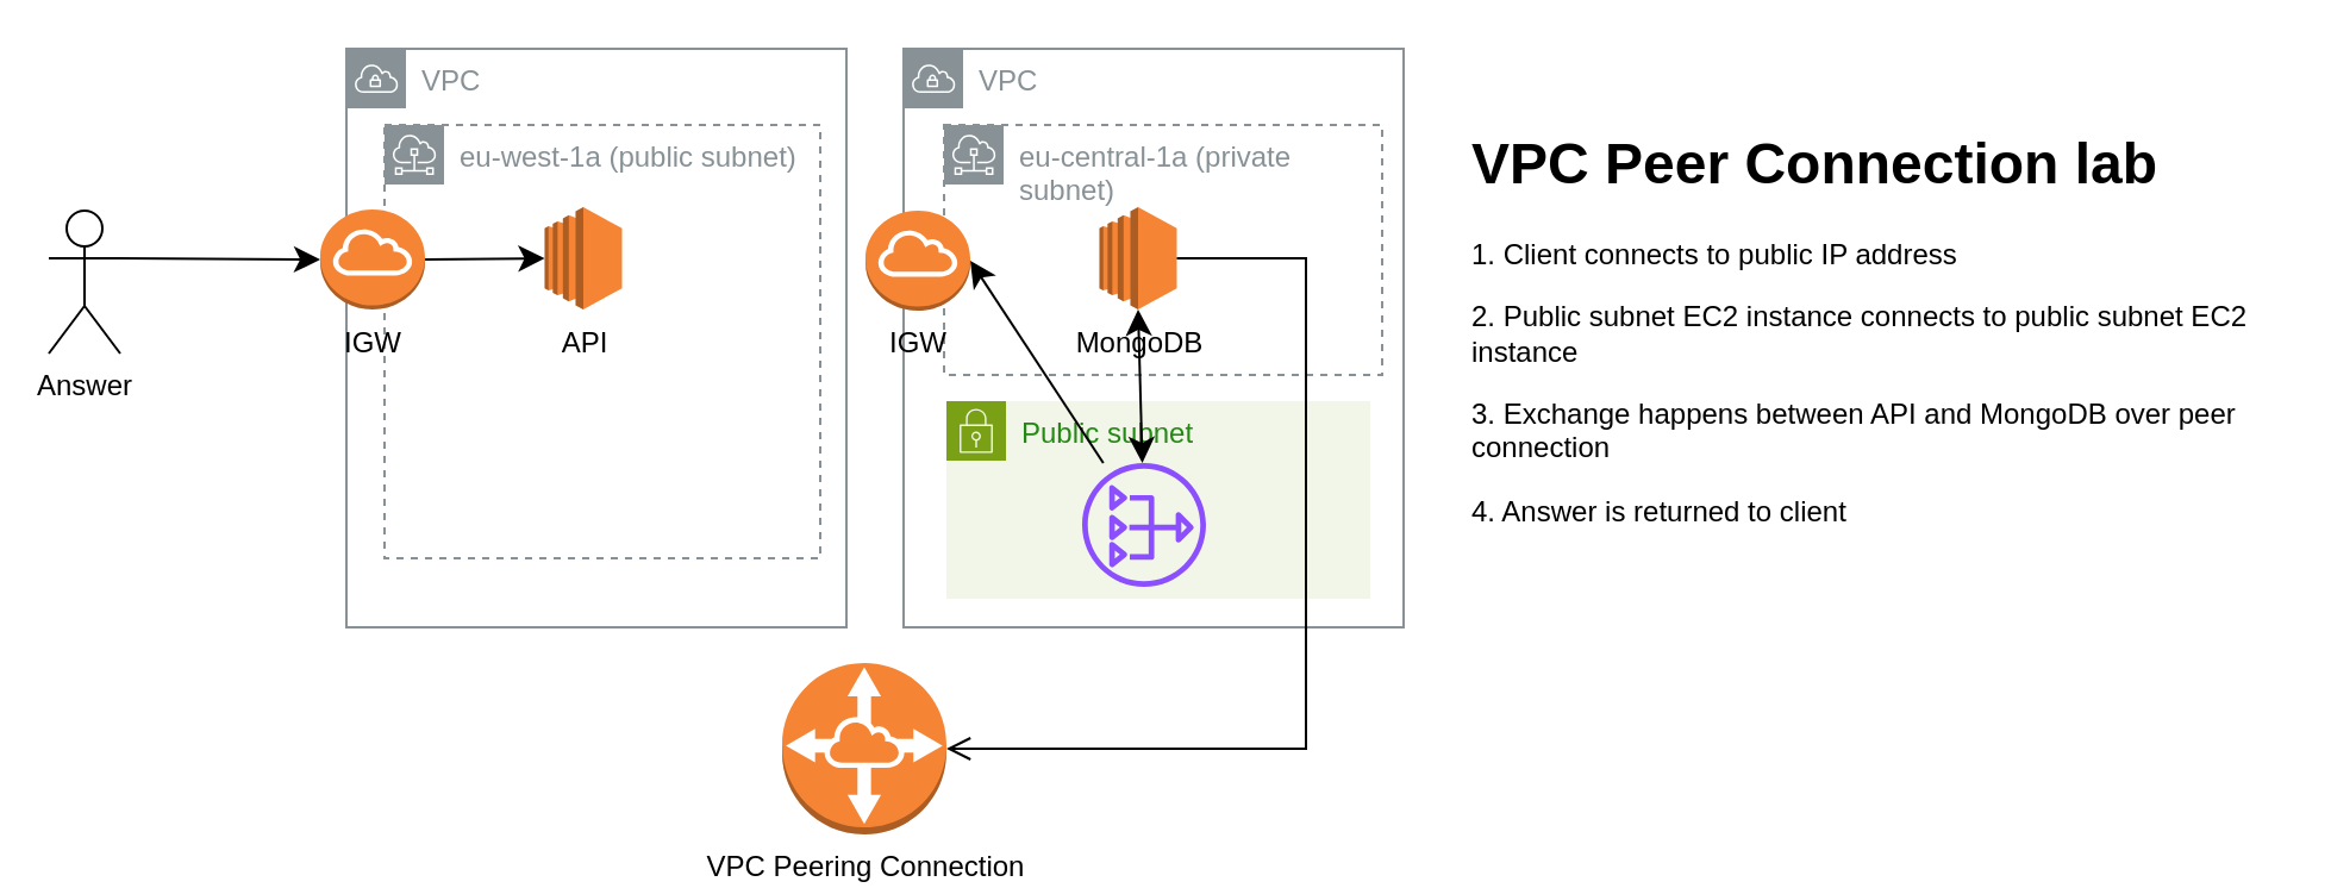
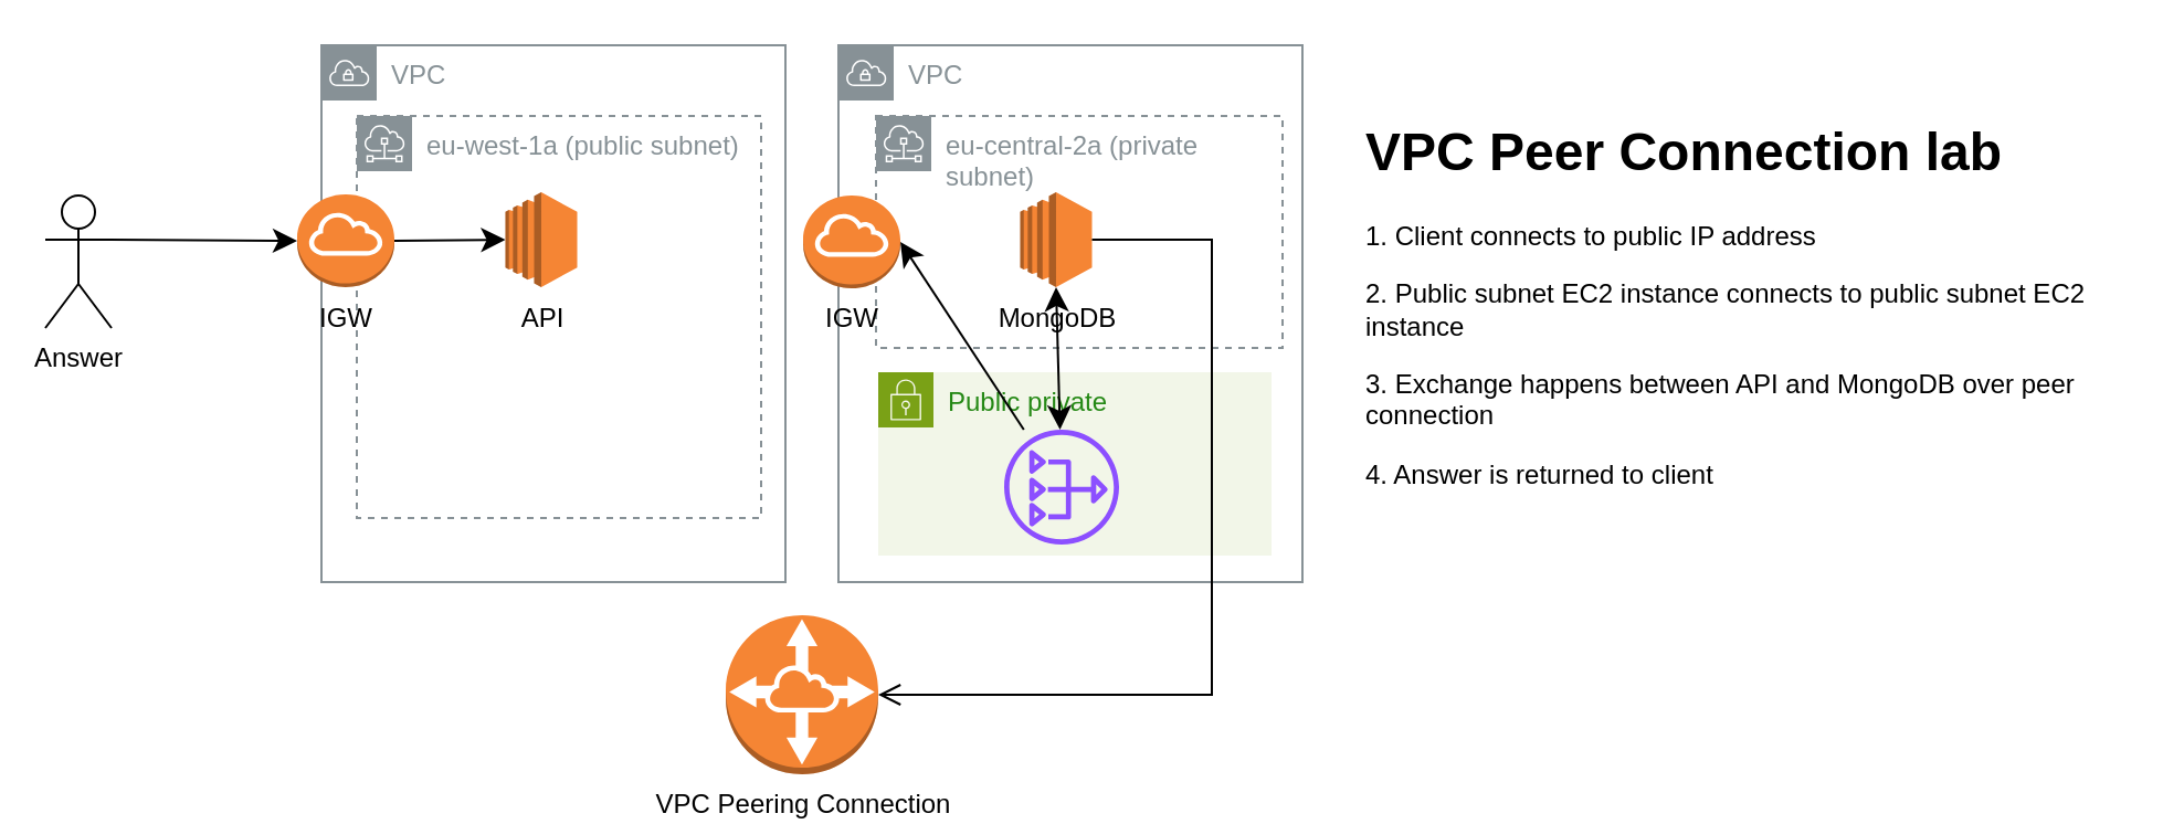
  <mxCell id="0" />
  <mxCell id="1" parent="0" />
  <mxCell id="2" value="VPC" style="sketch=0;outlineConnect=0;gradientColor=none;html=1;whiteSpace=wrap;fontSize=12;fontStyle=0;shape=mxgraph.aws4.group;grIcon=mxgraph.aws4.group_vpc;strokeColor=#879196;fillColor=none;verticalAlign=top;align=left;spacingLeft=30;fontColor=#879196;dashed=0;" parent="1" vertex="1"><mxGeometry x="379" y="20" width="210" height="243" as="geometry" /></mxCell>
- <mxCell id="3" value="eu-central-1a (private subnet)" style="sketch=0;outlineConnect=0;gradientColor=none;html=1;whiteSpace=wrap;fontSize=12;fontStyle=0;shape=mxgraph.aws4.group;grIcon=mxgraph.aws4.group_subnet;strokeColor=#879196;fillColor=none;verticalAlign=top;align=left;spacingLeft=30;fontColor=#879196;dashed=1;" parent="1" vertex="1"><mxGeometry x="396" y="52" width="184" height="105" as="geometry" /></mxCell>
+ <mxCell id="3" value="eu-central-2a (private subnet)" style="sketch=0;outlineConnect=0;gradientColor=none;html=1;whiteSpace=wrap;fontSize=12;fontStyle=0;shape=mxgraph.aws4.group;grIcon=mxgraph.aws4.group_subnet;strokeColor=#879196;fillColor=none;verticalAlign=top;align=left;spacingLeft=30;fontColor=#879196;dashed=1;" parent="1" vertex="1"><mxGeometry x="396" y="52" width="184" height="105" as="geometry" /></mxCell>
  <mxCell id="4" value="eu-west-1a (public subnet)" style="sketch=0;outlineConnect=0;gradientColor=none;html=1;whiteSpace=wrap;fontSize=12;fontStyle=0;shape=mxgraph.aws4.group;grIcon=mxgraph.aws4.group_subnet;strokeColor=#879196;fillColor=none;verticalAlign=top;align=left;spacingLeft=30;fontColor=#879196;dashed=1;" parent="1" vertex="1"><mxGeometry x="161" y="52" width="183" height="182" as="geometry" /></mxCell>
  <mxCell id="5" value="VPC" style="sketch=0;outlineConnect=0;gradientColor=none;html=1;whiteSpace=wrap;fontSize=12;fontStyle=0;shape=mxgraph.aws4.group;grIcon=mxgraph.aws4.group_vpc;strokeColor=#879196;fillColor=none;verticalAlign=top;align=left;spacingLeft=30;fontColor=#879196;dashed=0;" parent="1" vertex="1"><mxGeometry x="145" y="20" width="210" height="243" as="geometry" /></mxCell>
  <mxCell id="6" value="Answer" style="shape=umlActor;verticalLabelPosition=bottom;verticalAlign=top;html=1;outlineConnect=0;" parent="1" vertex="1"><mxGeometry x="20" y="88" width="30" height="60" as="geometry" /></mxCell>
  <mxCell id="7" value="" style="endArrow=classic;html=1;rounded=0;fontSize=12;startSize=8;endSize=8;curved=1;exitX=1;exitY=0.333;exitDx=0;exitDy=0;exitPerimeter=0;entryX=0;entryY=0.5;entryDx=0;entryDy=0;entryPerimeter=0;" parent="1" source="6" target="9" edge="1"><mxGeometry width="50" height="50" relative="1" as="geometry"><mxPoint x="77" y="99" as="sourcePoint" /><mxPoint x="98" y="100" as="targetPoint" /></mxGeometry></mxCell>
  <mxCell id="8" value="&lt;h1 style=&quot;margin-top: 0px;&quot;&gt;VPC Peer Connection lab&lt;br&gt;&lt;/h1&gt;&lt;p&gt;1. Client connects to public IP address&lt;br&gt;&lt;/p&gt;&lt;p&gt;2. Public subnet EC2 instance connects to public subnet EC2 instance&lt;br&gt;&lt;/p&gt;&lt;p&gt;3. Exchange happens between API and MongoDB over peer connection&lt;br&gt;&lt;/p&gt;&lt;p&gt;4. Answer is returned to client&lt;br&gt;&lt;/p&gt;" style="text;html=1;whiteSpace=wrap;overflow=hidden;rounded=0;" parent="1" vertex="1"><mxGeometry x="616" y="48" width="341" height="180" as="geometry" /></mxCell>
  <mxCell id="9" value="IGW" style="outlineConnect=0;dashed=0;verticalLabelPosition=bottom;verticalAlign=top;align=center;html=1;shape=mxgraph.aws3.internet_gateway;fillColor=#F58534;gradientColor=none;" parent="1" vertex="1"><mxGeometry x="134" y="87.5" width="44" height="42" as="geometry" /></mxCell>
  <mxCell id="10" value="" style="endArrow=classic;html=1;rounded=0;fontSize=12;startSize=8;endSize=8;curved=1;exitX=1;exitY=0.5;exitDx=0;exitDy=0;exitPerimeter=0;entryX=0;entryY=0.5;entryDx=0;entryDy=0;entryPerimeter=0;" parent="1" source="9" target="12" edge="1"><mxGeometry width="50" height="50" relative="1" as="geometry"><mxPoint x="118" y="272" as="sourcePoint" /><mxPoint x="247" y="98.5" as="targetPoint" /></mxGeometry></mxCell>
  <mxCell id="11" value="MongoDB" style="outlineConnect=0;dashed=0;verticalLabelPosition=bottom;verticalAlign=top;align=center;html=1;shape=mxgraph.aws3.ec2;fillColor=#F58534;gradientColor=none;" parent="1" vertex="1"><mxGeometry x="461.25" y="86.5" width="32.5" height="43" as="geometry" /></mxCell>
  <mxCell id="12" value="API" style="outlineConnect=0;dashed=0;verticalLabelPosition=bottom;verticalAlign=top;align=center;html=1;shape=mxgraph.aws3.ec2;fillColor=#F58534;gradientColor=none;" parent="1" vertex="1"><mxGeometry x="228.25" y="86.5" width="32.5" height="43" as="geometry" /></mxCell>
  <mxCell id="13" value="IGW" style="outlineConnect=0;dashed=0;verticalLabelPosition=bottom;verticalAlign=top;align=center;html=1;shape=mxgraph.aws3.internet_gateway;fillColor=#F58534;gradientColor=none;" parent="1" vertex="1"><mxGeometry x="363" y="88" width="44" height="42" as="geometry" /></mxCell>
- <mxCell id="14" value="Public subnet" style="points=[[0,0],[0.25,0],[0.5,0],[0.75,0],[1,0],[1,0.25],[1,0.5],[1,0.75],[1,1],[0.75,1],[0.5,1],[0.25,1],[0,1],[0,0.75],[0,0.5],[0,0.25]];outlineConnect=0;gradientColor=none;html=1;whiteSpace=wrap;fontSize=12;fontStyle=0;container=1;pointerEvents=0;collapsible=0;recursiveResize=0;shape=mxgraph.aws4.group;grIcon=mxgraph.aws4.group_security_group;grStroke=0;strokeColor=#7AA116;fillColor=#F2F6E8;verticalAlign=top;align=left;spacingLeft=30;fontColor=#248814;dashed=0;" vertex="1" parent="1"><mxGeometry x="397" y="168" width="178" height="83" as="geometry" /></mxCell>
+ <mxCell id="14" value="Public private" style="points=[[0,0],[0.25,0],[0.5,0],[0.75,0],[1,0],[1,0.25],[1,0.5],[1,0.75],[1,1],[0.75,1],[0.5,1],[0.25,1],[0,1],[0,0.75],[0,0.5],[0,0.25]];outlineConnect=0;gradientColor=none;html=1;whiteSpace=wrap;fontSize=12;fontStyle=0;container=1;pointerEvents=0;collapsible=0;recursiveResize=0;shape=mxgraph.aws4.group;grIcon=mxgraph.aws4.group_security_group;grStroke=0;strokeColor=#7AA116;fillColor=#F2F6E8;verticalAlign=top;align=left;spacingLeft=30;fontColor=#248814;dashed=0;" vertex="1" parent="1"><mxGeometry x="397" y="168" width="178" height="83" as="geometry" /></mxCell>
  <mxCell id="15" value="" style="sketch=0;outlineConnect=0;fontColor=#232F3E;gradientColor=none;fillColor=#8C4FFF;strokeColor=none;dashed=0;verticalLabelPosition=bottom;verticalAlign=top;align=center;html=1;fontSize=12;fontStyle=0;aspect=fixed;pointerEvents=1;shape=mxgraph.aws4.nat_gateway;" vertex="1" parent="14"><mxGeometry x="57" y="26" width="52" height="52" as="geometry" /></mxCell>
  <mxCell id="16" value="" style="endArrow=classic;startArrow=classic;html=1;rounded=0;fontSize=12;startSize=8;endSize=8;curved=1;entryX=0.5;entryY=1;entryDx=0;entryDy=0;entryPerimeter=0;" edge="1" parent="1" source="15" target="11"><mxGeometry width="50" height="50" relative="1" as="geometry"><mxPoint x="508" y="340" as="sourcePoint" /><mxPoint x="558" y="290" as="targetPoint" /></mxGeometry></mxCell>
  <mxCell id="17" value="" style="endArrow=classic;html=1;rounded=0;fontSize=12;startSize=8;endSize=8;curved=1;entryX=1;entryY=0.5;entryDx=0;entryDy=0;entryPerimeter=0;" edge="1" parent="1" source="15" target="13"><mxGeometry width="50" height="50" relative="1" as="geometry"><mxPoint x="426" y="353" as="sourcePoint" /><mxPoint x="476" y="303" as="targetPoint" /></mxGeometry></mxCell>
  <mxCell id="18" value="VPC Peering Connection" style="outlineConnect=0;dashed=0;verticalLabelPosition=bottom;verticalAlign=top;align=center;html=1;shape=mxgraph.aws3.vpc_peering;fillColor=#F58534;gradientColor=none;" vertex="1" parent="1"><mxGeometry x="328" y="278" width="69" height="72" as="geometry" /></mxCell>
  <mxCell id="19" value="" style="endArrow=open;html=1;rounded=0;fontSize=12;startSize=8;endSize=8;curved=0;exitX=1;exitY=0.5;exitDx=0;exitDy=0;exitPerimeter=0;entryX=1;entryY=0.5;entryDx=0;entryDy=0;entryPerimeter=0;" edge="1" parent="1" source="11" target="18"><mxGeometry width="50" height="50" relative="1" as="geometry"><mxPoint x="529" y="337" as="sourcePoint" /><mxPoint x="579" y="287" as="targetPoint" /><Array as="points"><mxPoint x="548" y="108" /><mxPoint x="548" y="314" /></Array></mxGeometry></mxCell>
